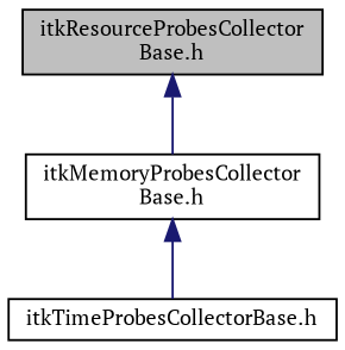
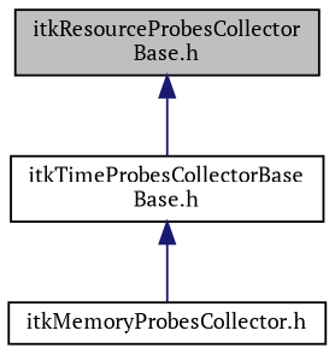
  digraph {
    fontname="PT Serif"
    node [color=black fillcolor=white fontname="PT Serif" fontsize=10 shape=record style=filled]
    edge [color=midnightblue dir=back fontname="PT Serif" fontsize=10 labelfontname=Helvetica labelfontsize=10 style=solid]
    n1 [fillcolor=grey75 fontcolor=black height=0.2 label="itkResourceProbesCollector\lBase.h" width=0.4]
-   n2 [height=0.2 label="itkMemoryProbesCollector\lBase.h" width=0.4]
-   n3 [height=0.2 label="itkTimeProbesCollectorBase.h" width=0.4]
+   n2 [height=0.2 label="itkTimeProbesCollectorBase\lBase.h" width=0.4]
+   n3 [height=0.2 label="itkMemoryProbesCollector.h" width=0.4]
    n1 -> n2
    n2 -> n3
  }
